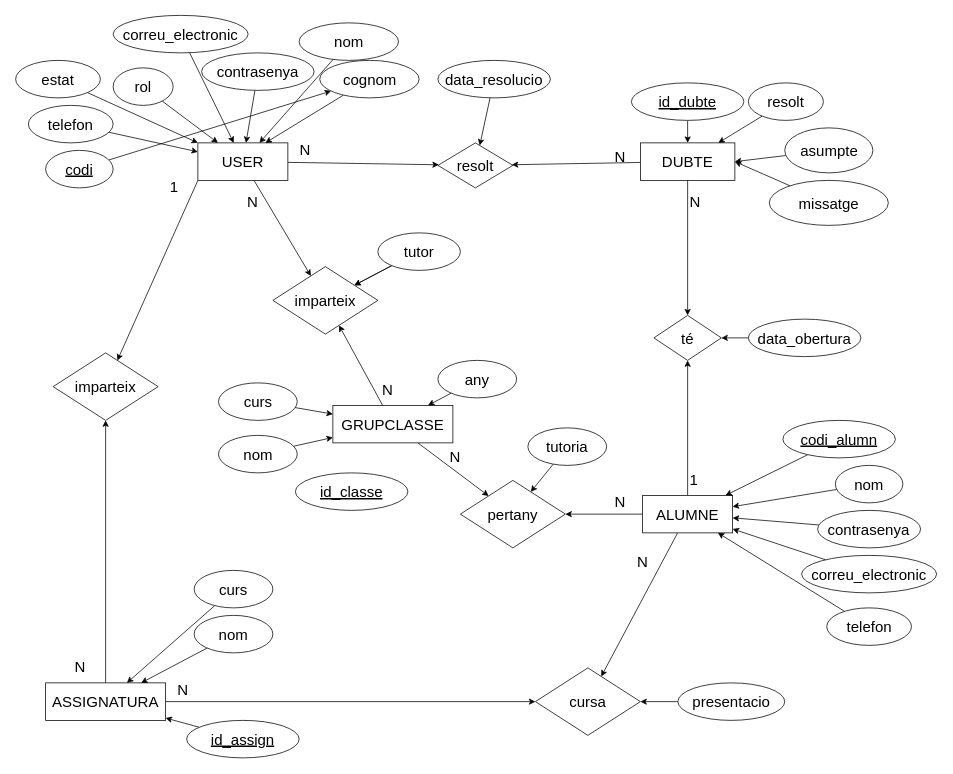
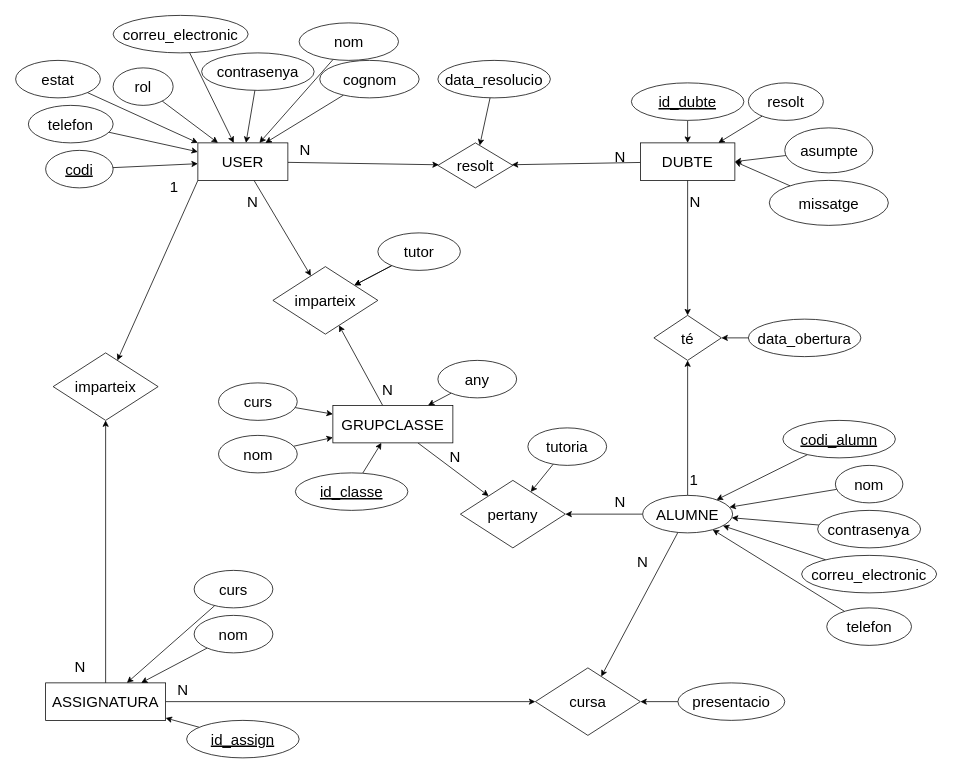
  <mxCell id="0" />
  <mxCell id="1" parent="0" />
  <mxCell id="2" style="edgeStyle=none;html=1;fontSize=20;" parent="1" source="5" target="37" edge="1"><mxGeometry relative="1" as="geometry" /></mxCell>
  <mxCell id="3" style="edgeStyle=none;html=1;fontSize=20;" parent="1" source="5" target="51" edge="1"><mxGeometry relative="1" as="geometry" /></mxCell>
  <mxCell id="4" style="edgeStyle=none;html=1;" parent="1" source="5" target="75" edge="1"><mxGeometry relative="1" as="geometry" /></mxCell>
- <mxCell id="5" value="&lt;font style=&quot;font-size: 20px&quot;&gt;ALUMNE&lt;/font&gt;" style="whiteSpace=wrap;html=1;align=center;" parent="1" vertex="1"><mxGeometry x="856" y="660" width="120" height="50" as="geometry" /></mxCell>
+ <mxCell id="5" value="&lt;font style=&quot;font-size: 20px&quot;&gt;ALUMNE&lt;/font&gt;" style="ellipse;whiteSpace=wrap;html=1;align=center;" parent="1" vertex="1"><mxGeometry x="856" y="660" width="120" height="50" as="geometry" /></mxCell>
  <mxCell id="6" style="edgeStyle=none;html=1;fontSize=20;" parent="1" source="9" target="38" edge="1"><mxGeometry relative="1" as="geometry" /></mxCell>
  <mxCell id="7" style="edgeStyle=none;html=1;fontSize=20;" parent="1" source="9" target="53" edge="1"><mxGeometry relative="1" as="geometry" /></mxCell>
  <mxCell id="8" style="edgeStyle=none;html=1;exitX=0;exitY=1;exitDx=0;exitDy=0;" parent="1" source="9" target="72" edge="1"><mxGeometry relative="1" as="geometry" /></mxCell>
  <mxCell id="9" value="&lt;font style=&quot;font-size: 20px&quot;&gt;USER&lt;/font&gt;" style="whiteSpace=wrap;html=1;align=center;" parent="1" vertex="1"><mxGeometry x="263" y="190" width="120" height="50" as="geometry" /></mxCell>
  <mxCell id="10" style="edgeStyle=none;html=1;fontSize=20;" parent="1" source="11" target="5" edge="1"><mxGeometry relative="1" as="geometry" /></mxCell>
  <mxCell id="11" value="codi_alumn" style="ellipse;whiteSpace=wrap;html=1;align=center;fontStyle=4;fontSize=20;" parent="1" vertex="1"><mxGeometry x="1043" y="560" width="150" height="50" as="geometry" /></mxCell>
- <mxCell id="12" style="edgeStyle=none;html=1;fontSize=20;" parent="1" source="13" target="87" edge="1"><mxGeometry relative="1" as="geometry" /></mxCell>
+ <mxCell id="12" style="edgeStyle=none;html=1;fontSize=20;" parent="1" source="13" target="9" edge="1"><mxGeometry relative="1" as="geometry" /></mxCell>
  <mxCell id="13" value="codi" style="ellipse;whiteSpace=wrap;html=1;align=center;fontStyle=4;fontSize=20;" parent="1" vertex="1"><mxGeometry x="60" y="200" width="90" height="50" as="geometry" /></mxCell>
  <mxCell id="14" style="edgeStyle=none;html=1;fontSize=20;" parent="1" source="15" target="5" edge="1"><mxGeometry relative="1" as="geometry" /></mxCell>
  <mxCell id="15" value="nom" style="ellipse;whiteSpace=wrap;html=1;align=center;fontSize=20;" parent="1" vertex="1"><mxGeometry x="1113" y="620" width="90" height="50" as="geometry" /></mxCell>
  <mxCell id="16" style="edgeStyle=none;html=1;fontSize=20;" parent="1" source="17" target="9" edge="1"><mxGeometry relative="1" as="geometry" /></mxCell>
  <mxCell id="17" value="nom" style="ellipse;whiteSpace=wrap;html=1;align=center;fontSize=20;" parent="1" vertex="1"><mxGeometry x="398" y="30" width="132.5" height="50" as="geometry" /></mxCell>
  <mxCell id="18" style="edgeStyle=none;html=1;fontSize=20;" parent="1" source="19" target="5" edge="1"><mxGeometry relative="1" as="geometry" /></mxCell>
  <mxCell id="19" value="correu_electronic" style="ellipse;whiteSpace=wrap;html=1;align=center;fontSize=20;" parent="1" vertex="1"><mxGeometry x="1068" y="740" width="180" height="50" as="geometry" /></mxCell>
  <mxCell id="20" style="edgeStyle=none;html=1;fontSize=20;" parent="1" source="21" target="5" edge="1"><mxGeometry relative="1" as="geometry" /></mxCell>
  <mxCell id="21" value="telefon" style="ellipse;whiteSpace=wrap;html=1;align=center;fontSize=20;" parent="1" vertex="1"><mxGeometry x="1101.5" y="810" width="113" height="50" as="geometry" /></mxCell>
  <mxCell id="22" style="edgeStyle=none;html=1;fontSize=20;" parent="1" source="23" target="9" edge="1"><mxGeometry relative="1" as="geometry" /></mxCell>
  <mxCell id="23" value="correu_electronic" style="ellipse;whiteSpace=wrap;html=1;align=center;fontSize=20;" parent="1" vertex="1"><mxGeometry x="150" y="20" width="180" height="50" as="geometry" /></mxCell>
  <mxCell id="24" style="edgeStyle=none;html=1;fontSize=20;" parent="1" source="25" target="9" edge="1"><mxGeometry relative="1" as="geometry" /></mxCell>
  <mxCell id="25" value="telefon" style="ellipse;whiteSpace=wrap;html=1;align=center;fontSize=20;" parent="1" vertex="1"><mxGeometry x="37" y="140" width="113" height="50" as="geometry" /></mxCell>
  <mxCell id="26" value="N" style="text;strokeColor=none;fillColor=none;spacingLeft=4;spacingRight=4;overflow=hidden;rotatable=0;points=[[0,0.5],[1,0.5]];portConstraint=eastwest;fontSize=20;" parent="1" vertex="1"><mxGeometry x="913" y="250" width="40" height="30" as="geometry" /></mxCell>
  <mxCell id="27" value="N" style="text;strokeColor=none;fillColor=none;spacingLeft=4;spacingRight=4;overflow=hidden;rotatable=0;points=[[0,0.5],[1,0.5]];portConstraint=eastwest;fontSize=20;" parent="1" vertex="1"><mxGeometry x="813" y="190" width="40" height="30" as="geometry" /></mxCell>
  <mxCell id="28" style="edgeStyle=none;html=1;fontSize=20;" parent="1" source="29" target="51" edge="1"><mxGeometry relative="1" as="geometry" /></mxCell>
  <mxCell id="29" value="data_obertura" style="ellipse;whiteSpace=wrap;html=1;align=center;fontSize=20;" parent="1" vertex="1"><mxGeometry x="997" y="425" width="150" height="50" as="geometry" /></mxCell>
  <mxCell id="30" style="edgeStyle=none;html=1;fontSize=20;" parent="1" source="31" target="53" edge="1"><mxGeometry relative="1" as="geometry" /></mxCell>
  <mxCell id="31" value="data_resolucio" style="ellipse;whiteSpace=wrap;html=1;align=center;fontSize=20;" parent="1" vertex="1"><mxGeometry y="80" width="150" height="50" as="geometry" x="583" /></mxCell>
  <mxCell id="32" style="edgeStyle=none;html=1;fontSize=20;" parent="1" source="33" target="48" edge="1"><mxGeometry relative="1" as="geometry" /></mxCell>
  <mxCell id="33" value="resolt" style="ellipse;whiteSpace=wrap;html=1;align=center;fontSize=20;" parent="1" vertex="1"><mxGeometry x="997" y="110" width="100" height="50" as="geometry" /></mxCell>
  <mxCell id="34" style="edgeStyle=none;html=1;fontSize=20;" parent="1" source="36" target="37" edge="1"><mxGeometry relative="1" as="geometry" /></mxCell>
  <mxCell id="35" style="edgeStyle=none;html=1;fontSize=20;" parent="1" source="36" target="38" edge="1"><mxGeometry relative="1" as="geometry" /></mxCell>
  <mxCell id="36" value="&lt;font style=&quot;font-size: 20px&quot;&gt;GRUPCLASSE&lt;/font&gt;" style="whiteSpace=wrap;html=1;align=center;" parent="1" vertex="1"><mxGeometry x="443" y="540" width="160" height="50" as="geometry" /></mxCell>
  <mxCell id="37" value="pertany" style="shape=rhombus;perimeter=rhombusPerimeter;whiteSpace=wrap;html=1;align=center;fontSize=20;" parent="1" vertex="1"><mxGeometry x="613" y="640" width="140" height="90" as="geometry" /></mxCell>
  <mxCell id="38" value="imparteix" style="shape=rhombus;perimeter=rhombusPerimeter;whiteSpace=wrap;html=1;align=center;fontSize=20;" parent="1" vertex="1"><mxGeometry x="363" y="355" width="140" height="90" as="geometry" /></mxCell>
  <mxCell id="39" style="edgeStyle=none;html=1;fontSize=20;" parent="1" source="41" target="38" edge="1"><mxGeometry relative="1" as="geometry" /></mxCell>
  <mxCell id="40" value="" style="edgeStyle=none;html=1;fontSize=20;" parent="1" source="41" target="38" edge="1"><mxGeometry relative="1" as="geometry" /></mxCell>
  <mxCell id="41" value="tutor" style="ellipse;whiteSpace=wrap;html=1;align=center;fontSize=20;" parent="1" vertex="1"><mxGeometry x="503" y="310" width="110" height="50" as="geometry" /></mxCell>
  <mxCell id="42" value="N" style="text;strokeColor=none;fillColor=none;spacingLeft=4;spacingRight=4;overflow=hidden;rotatable=0;points=[[0,0.5],[1,0.5]];portConstraint=eastwest;fontSize=20;" parent="1" vertex="1"><mxGeometry x="503" y="500" width="40" height="30" as="geometry" /></mxCell>
  <mxCell id="43" value="N" style="text;strokeColor=none;fillColor=none;spacingLeft=4;spacingRight=4;overflow=hidden;rotatable=0;points=[[0,0.5],[1,0.5]];portConstraint=eastwest;fontSize=20;" parent="1" vertex="1"><mxGeometry x="813" y="650" width="40" height="30" as="geometry" /></mxCell>
  <mxCell id="44" value="N" style="text;strokeColor=none;fillColor=none;spacingLeft=4;spacingRight=4;overflow=hidden;rotatable=0;points=[[0,0.5],[1,0.5]];portConstraint=eastwest;fontSize=20;" parent="1" vertex="1"><mxGeometry x="323" y="250" width="40" height="30" as="geometry" /></mxCell>
  <mxCell id="45" value="N" style="text;strokeColor=none;fillColor=none;spacingLeft=4;spacingRight=4;overflow=hidden;rotatable=0;points=[[0,0.5],[1,0.5]];portConstraint=eastwest;fontSize=20;" parent="1" vertex="1"><mxGeometry x="593" y="590" width="40" height="30" as="geometry" /></mxCell>
  <mxCell id="46" style="edgeStyle=none;html=1;fontSize=20;" parent="1" source="48" target="51" edge="1"><mxGeometry relative="1" as="geometry" /></mxCell>
  <mxCell id="47" style="edgeStyle=none;html=1;fontSize=20;" parent="1" source="48" target="53" edge="1"><mxGeometry relative="1" as="geometry" /></mxCell>
  <mxCell id="48" value="&lt;font style=&quot;font-size: 20px&quot;&gt;DUBTE&lt;/font&gt;" style="whiteSpace=wrap;html=1;align=center;" parent="1" vertex="1"><mxGeometry x="853" y="190" width="126" height="50" as="geometry" /></mxCell>
  <mxCell id="49" style="edgeStyle=none;html=1;fontSize=20;" parent="1" source="50" target="48" edge="1"><mxGeometry relative="1" as="geometry" /></mxCell>
  <mxCell id="50" value="id_dubte" style="ellipse;whiteSpace=wrap;html=1;align=center;fontStyle=4;fontSize=20;" parent="1" vertex="1"><mxGeometry x="841" y="110" width="150" height="50" as="geometry" /></mxCell>
  <mxCell id="51" value="té" style="shape=rhombus;perimeter=rhombusPerimeter;whiteSpace=wrap;html=1;align=center;fontSize=20;" parent="1" vertex="1"><mxGeometry x="871" y="420" width="90" height="60" as="geometry" /></mxCell>
  <mxCell id="52" value="1" style="text;strokeColor=none;fillColor=none;spacingLeft=4;spacingRight=4;overflow=hidden;rotatable=0;points=[[0,0.5],[1,0.5]];portConstraint=eastwest;fontSize=20;" parent="1" vertex="1"><mxGeometry x="913" y="620" width="40" height="30" as="geometry" /></mxCell>
  <mxCell id="53" value="resolt" style="shape=rhombus;perimeter=rhombusPerimeter;whiteSpace=wrap;html=1;align=center;fontSize=20;" parent="1" vertex="1"><mxGeometry y="190" width="100" height="60" as="geometry" x="583" /></mxCell>
  <mxCell id="54" value="N" style="text;strokeColor=none;fillColor=none;spacingLeft=4;spacingRight=4;overflow=hidden;rotatable=0;points=[[0,0.5],[1,0.5]];portConstraint=eastwest;fontSize=20;" parent="1" vertex="1"><mxGeometry x="393" y="180" width="40" height="30" as="geometry" /></mxCell>
  <mxCell id="55" style="edgeStyle=none;html=1;fontSize=20;" parent="1" source="56" target="36" edge="1"><mxGeometry relative="1" as="geometry" /></mxCell>
  <mxCell id="56" value="nom" style="ellipse;whiteSpace=wrap;html=1;align=center;fontSize=20;" parent="1" vertex="1"><mxGeometry x="290.5" y="580" width="105" height="50" as="geometry" /></mxCell>
+ <mxCell id="57" style="edgeStyle=none;html=1;fontSize=20;" parent="1" source="58" target="36" edge="1"><mxGeometry relative="1" as="geometry" /></mxCell>
  <mxCell id="58" value="id_classe" style="ellipse;whiteSpace=wrap;html=1;align=center;fontStyle=4;fontSize=20;" parent="1" vertex="1"><mxGeometry x="393" y="630" width="150" height="50" as="geometry" /></mxCell>
  <mxCell id="59" style="edgeStyle=none;html=1;fontSize=20;" parent="1" source="60" target="36" edge="1"><mxGeometry relative="1" as="geometry" /></mxCell>
  <mxCell id="60" value="curs" style="ellipse;whiteSpace=wrap;html=1;align=center;fontSize=20;" parent="1" vertex="1"><mxGeometry x="290.5" y="510" width="105" height="50" as="geometry" /></mxCell>
  <mxCell id="61" style="edgeStyle=none;html=1;" parent="1" source="63" target="72" edge="1"><mxGeometry relative="1" as="geometry" /></mxCell>
  <mxCell id="62" style="edgeStyle=none;html=1;" parent="1" source="63" target="75" edge="1"><mxGeometry relative="1" as="geometry" /></mxCell>
  <mxCell id="63" value="&lt;font style=&quot;font-size: 20px&quot;&gt;ASSIGNATURA&lt;/font&gt;" style="whiteSpace=wrap;html=1;align=center;" parent="1" vertex="1"><mxGeometry x="60" y="910" width="160" height="50" as="geometry" /></mxCell>
  <mxCell id="64" style="edgeStyle=none;html=1;" parent="1" source="65" target="37" edge="1"><mxGeometry relative="1" as="geometry" /></mxCell>
  <mxCell id="65" value="tutoria" style="ellipse;whiteSpace=wrap;html=1;align=center;fontSize=20;" parent="1" vertex="1"><mxGeometry x="703" y="570" width="105" height="50" as="geometry" /></mxCell>
  <mxCell id="66" style="edgeStyle=none;html=1;" parent="1" source="67" target="63" edge="1"><mxGeometry relative="1" as="geometry" /></mxCell>
  <mxCell id="67" value="id_assign" style="ellipse;whiteSpace=wrap;html=1;align=center;fontStyle=4;fontSize=20;" parent="1" vertex="1"><mxGeometry x="248" y="960" width="150" height="50" as="geometry" /></mxCell>
  <mxCell id="68" style="edgeStyle=none;html=1;" parent="1" source="69" target="63" edge="1"><mxGeometry relative="1" as="geometry" /></mxCell>
  <mxCell id="69" value="nom" style="ellipse;whiteSpace=wrap;html=1;align=center;fontSize=20;" parent="1" vertex="1"><mxGeometry x="258" y="820" width="105" height="50" as="geometry" /></mxCell>
  <mxCell id="70" style="edgeStyle=none;html=1;" parent="1" source="71" target="63" edge="1"><mxGeometry relative="1" as="geometry" /></mxCell>
  <mxCell id="71" value="curs" style="ellipse;whiteSpace=wrap;html=1;align=center;fontSize=20;" parent="1" vertex="1"><mxGeometry x="258" y="760" width="105" height="50" as="geometry" /></mxCell>
  <mxCell id="72" value="imparteix" style="shape=rhombus;perimeter=rhombusPerimeter;whiteSpace=wrap;html=1;align=center;fontSize=20;" parent="1" vertex="1"><mxGeometry x="70" y="470" width="140" height="90" as="geometry" /></mxCell>
  <mxCell id="73" value="1" style="text;strokeColor=none;fillColor=none;spacingLeft=4;spacingRight=4;overflow=hidden;rotatable=0;points=[[0,0.5],[1,0.5]];portConstraint=eastwest;fontSize=20;" parent="1" vertex="1"><mxGeometry x="220" y="230" width="40" height="30" as="geometry" /></mxCell>
  <mxCell id="74" value="N" style="text;strokeColor=none;fillColor=none;spacingLeft=4;spacingRight=4;overflow=hidden;rotatable=0;points=[[0,0.5],[1,0.5]];portConstraint=eastwest;fontSize=20;" parent="1" vertex="1"><mxGeometry x="93" y="870" width="40" height="30" as="geometry" /></mxCell>
  <mxCell id="75" value="cursa" style="shape=rhombus;perimeter=rhombusPerimeter;whiteSpace=wrap;html=1;align=center;fontSize=20;" parent="1" vertex="1"><mxGeometry x="713" y="890" width="140" height="90" as="geometry" /></mxCell>
  <mxCell id="76" value="N" style="text;strokeColor=none;fillColor=none;spacingLeft=4;spacingRight=4;overflow=hidden;rotatable=0;points=[[0,0.5],[1,0.5]];portConstraint=eastwest;fontSize=20;" parent="1" vertex="1"><mxGeometry x="230" y="900" width="40" height="30" as="geometry" /></mxCell>
  <mxCell id="77" value="N" style="text;strokeColor=none;fillColor=none;spacingLeft=4;spacingRight=4;overflow=hidden;rotatable=0;points=[[0,0.5],[1,0.5]];portConstraint=eastwest;fontSize=20;" parent="1" vertex="1"><mxGeometry x="843" y="730" width="40" height="30" as="geometry" /></mxCell>
  <mxCell id="78" style="edgeStyle=none;html=1;" parent="1" source="79" target="75" edge="1"><mxGeometry relative="1" as="geometry" /></mxCell>
  <mxCell id="79" value="presentacio" style="ellipse;whiteSpace=wrap;html=1;align=center;fontSize=20;" parent="1" vertex="1"><mxGeometry x="903" y="910" width="142.5" height="50" as="geometry" /></mxCell>
  <mxCell id="80" style="edgeStyle=none;html=1;" parent="1" source="81" target="9" edge="1"><mxGeometry relative="1" as="geometry" /></mxCell>
  <mxCell id="81" value="contrasenya" style="ellipse;whiteSpace=wrap;html=1;align=center;fontSize=20;" parent="1" vertex="1"><mxGeometry x="268" y="70" width="150" height="50" as="geometry" /></mxCell>
  <mxCell id="82" style="edgeStyle=none;html=1;" parent="1" source="83" target="9" edge="1"><mxGeometry relative="1" as="geometry" /></mxCell>
  <mxCell id="83" value="rol" style="ellipse;whiteSpace=wrap;html=1;align=center;fontSize=20;" parent="1" vertex="1"><mxGeometry x="150" y="90" width="80" height="50" as="geometry" /></mxCell>
  <mxCell id="84" style="edgeStyle=none;html=1;" parent="1" source="85" target="5" edge="1"><mxGeometry relative="1" as="geometry" /></mxCell>
  <mxCell id="85" value="contrasenya" style="ellipse;whiteSpace=wrap;html=1;align=center;fontSize=20;" parent="1" vertex="1"><mxGeometry x="1089.37" y="680" width="137.25" height="50" as="geometry" /></mxCell>
  <mxCell id="86" style="edgeStyle=none;html=1;entryX=0.75;entryY=0;entryDx=0;entryDy=0;" parent="1" source="87" target="9" edge="1"><mxGeometry relative="1" as="geometry" /></mxCell>
  <mxCell id="87" value="cognom" style="ellipse;whiteSpace=wrap;html=1;align=center;fontSize=20;" parent="1" vertex="1"><mxGeometry x="425.5" y="80" width="132.5" height="50" as="geometry" /></mxCell>
  <mxCell id="88" style="edgeStyle=none;html=1;entryX=0;entryY=0;entryDx=0;entryDy=0;" parent="1" source="89" target="9" edge="1"><mxGeometry relative="1" as="geometry" /></mxCell>
  <mxCell id="89" value="estat" style="ellipse;whiteSpace=wrap;html=1;align=center;fontSize=20;" parent="1" vertex="1"><mxGeometry x="20" y="80" width="113" height="50" as="geometry" /></mxCell>
  <mxCell id="90" style="edgeStyle=none;html=1;entryX=1;entryY=0.5;entryDx=0;entryDy=0;" parent="1" source="91" target="48" edge="1"><mxGeometry relative="1" as="geometry" /></mxCell>
  <mxCell id="91" value="asumpte" style="ellipse;whiteSpace=wrap;html=1;align=center;fontSize=20;" parent="1" vertex="1"><mxGeometry x="1045.5" y="170" width="117.5" height="60" as="geometry" /></mxCell>
  <mxCell id="92" style="edgeStyle=none;html=1;entryX=1;entryY=0.5;entryDx=0;entryDy=0;" parent="1" source="93" target="48" edge="1"><mxGeometry relative="1" as="geometry" /></mxCell>
  <mxCell id="93" value="missatge" style="ellipse;whiteSpace=wrap;html=1;align=center;fontSize=20;" parent="1" vertex="1"><mxGeometry x="1024.88" y="240" width="158.75" height="60" as="geometry" /></mxCell>
  <mxCell id="94" style="edgeStyle=none;html=1;" parent="1" source="95" target="36" edge="1"><mxGeometry relative="1" as="geometry" /></mxCell>
  <mxCell id="95" value="any" style="ellipse;whiteSpace=wrap;html=1;align=center;fontSize=20;" parent="1" vertex="1"><mxGeometry y="480" width="105" height="50" as="geometry" x="583" /></mxCell>
